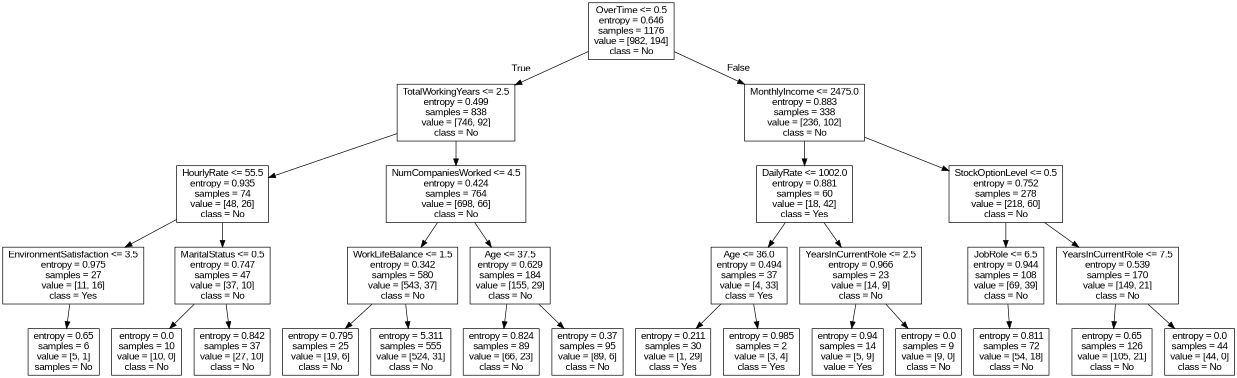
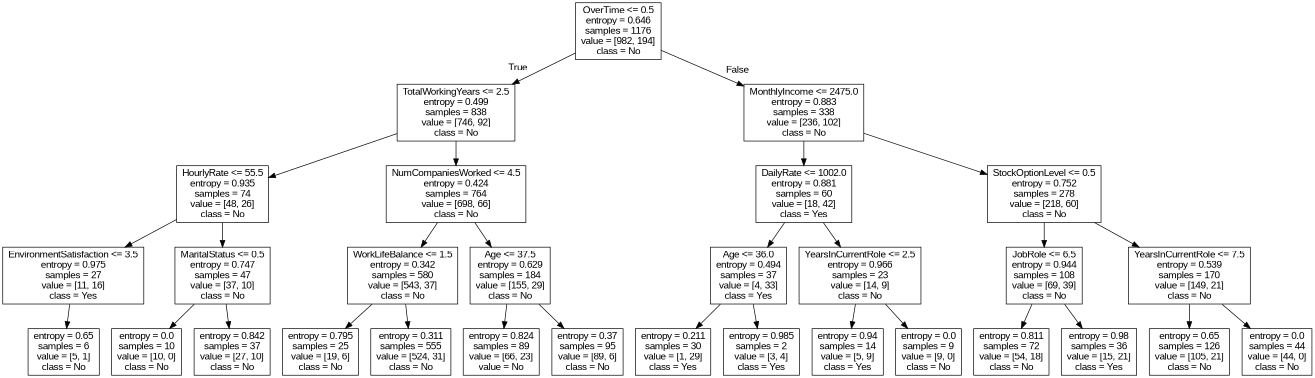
  digraph {
    fontname="Liberation Sans"
    node [fontname="Liberation Sans" shape=box]
    edge [fontname="Liberation Sans"]
    n1 [label="OverTime <= 0.5\nentropy = 0.646\nsamples = 1176\nvalue = [982, 194]\nclass = No"]
    n2 [label="TotalWorkingYears <= 2.5\nentropy = 0.499\nsamples = 838\nvalue = [746, 92]\nclass = No"]
    n3 [label="MonthlyIncome <= 2475.0\nentropy = 0.883\nsamples = 338\nvalue = [236, 102]\nclass = No"]
    n4 [label="HourlyRate <= 55.5\nentropy = 0.935\nsamples = 74\nvalue = [48, 26]\nclass = No"]
    n5 [label="NumCompaniesWorked <= 4.5\nentropy = 0.424\nsamples = 764\nvalue = [698, 66]\nclass = No"]
    n6 [label="DailyRate <= 1002.0\nentropy = 0.881\nsamples = 60\nvalue = [18, 42]\nclass = Yes"]
    n7 [label="StockOptionLevel <= 0.5\nentropy = 0.752\nsamples = 278\nvalue = [218, 60]\nclass = No"]
    n8 [label="EnvironmentSatisfaction <= 3.5\nentropy = 0.975\nsamples = 27\nvalue = [11, 16]\nclass = Yes"]
    n9 [label="MaritalStatus <= 0.5\nentropy = 0.747\nsamples = 47\nvalue = [37, 10]\nclass = No"]
    n10 [label="WorkLifeBalance <= 1.5\nentropy = 0.342\nsamples = 580\nvalue = [543, 37]\nclass = No"]
    n11 [label="Age <= 37.5\nentropy = 0.629\nsamples = 184\nvalue = [155, 29]\nclass = No"]
-   n12 [label="entropy = 0.65\nsamples = 6\nvalue = [5, 1]\nsamples = No"]
+   n12 [label="entropy = 0.65\nsamples = 6\nvalue = [5, 1]\nclass = No"]
    n13 [label="entropy = 0.0\nsamples = 10\nvalue = [10, 0]\nclass = No"]
    n14 [label="entropy = 0.842\nsamples = 37\nvalue = [27, 10]\nclass = No"]
    n15 [label="entropy = 0.795\nsamples = 25\nvalue = [19, 6]\nclass = No"]
-   n16 [label="entropy = 5.311\nsamples = 555\nvalue = [524, 31]\nclass = No"]
-   n17 [label="entropy = 0.824\nsamples = 89\nvalue = [66, 23]\nclass = No"]
+   n16 [label="entropy = 0.311\nsamples = 555\nvalue = [524, 31]\nclass = No"]
+   n17 [label="entropy = 0.824\nsamples = 89\nvalue = [66, 23]\nvalue = No"]
    n18 [label="entropy = 0.37\nsamples = 95\nvalue = [89, 6]\nclass = No"]
    n19 [label="Age <= 36.0\nentropy = 0.494\nsamples = 37\nvalue = [4, 33]\nclass = Yes"]
    n20 [label="YearsInCurrentRole <= 2.5\nentropy = 0.966\nsamples = 23\nvalue = [14, 9]\nclass = No"]
    n21 [label="JobRole <= 6.5\nentropy = 0.944\nsamples = 108\nvalue = [69, 39]\nclass = No"]
    n22 [label="YearsInCurrentRole <= 7.5\nentropy = 0.539\nsamples = 170\nvalue = [149, 21]\nclass = No"]
    n23 [label="entropy = 0.211\nsamples = 30\nvalue = [1, 29]\nclass = Yes"]
    n24 [label="entropy = 0.985\nsamples = 2\nvalue = [3, 4]\nclass = Yes"]
-   n25 [label="entropy = 0.94\nsamples = 14\nvalue = [5, 9]\nvalue = Yes"]
+   n25 [label="entropy = 0.94\nsamples = 14\nvalue = [5, 9]\nclass = Yes"]
    n26 [label="entropy = 0.0\nsamples = 9\nvalue = [9, 0]\nclass = No"]
    n27 [label="entropy = 0.811\nsamples = 72\nvalue = [54, 18]\nclass = No"]
+   n28 [label="entropy = 0.98\nsamples = 36\nvalue = [15, 21]\nclass = Yes"]
    n29 [label="entropy = 0.65\nsamples = 126\nvalue = [105, 21]\nclass = No"]
    n30 [label="entropy = 0.0\nsamples = 44\nvalue = [44, 0]\nclass = No"]
    n1 -> n2 [headlabel=True labelangle=45 labeldistance=2.5]
    n1 -> n3 [headlabel=False labelangle=-45 labeldistance=2.5]
    n2 -> n4
    n2 -> n5
    n3 -> n6
    n3 -> n7
    n4 -> n8
    n4 -> n9
    n5 -> n10
    n5 -> n11
    n6 -> n19
    n6 -> n20
    n7 -> n21
    n7 -> n22
    n8 -> n12
    n9 -> n13
    n9 -> n14
    n10 -> n15
    n10 -> n16
    n11 -> n17
    n11 -> n18
    n19 -> n23
    n19 -> n24
    n20 -> n25
    n20 -> n26
    n21 -> n27
+   n21 -> n28
    n22 -> n29
    n22 -> n30
  }
